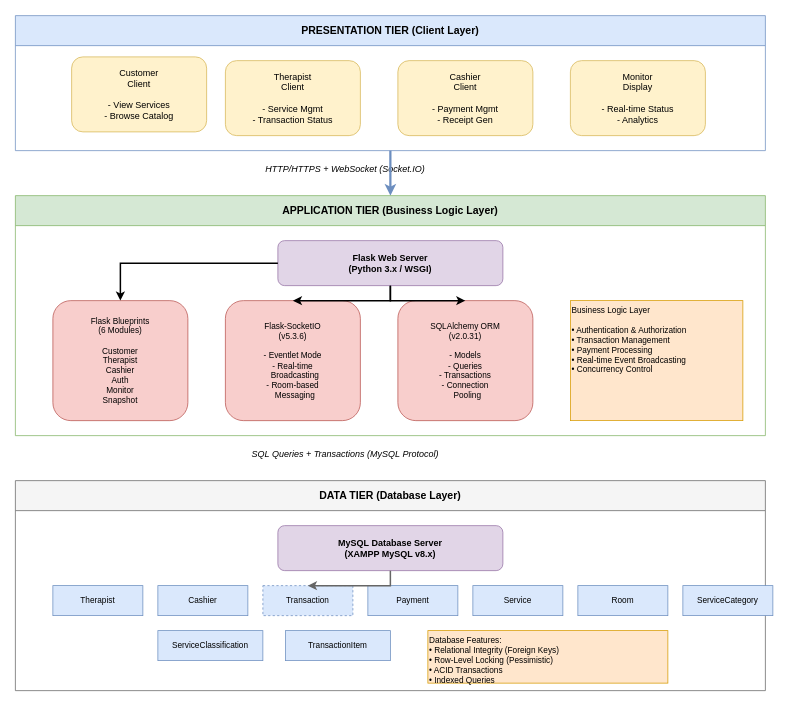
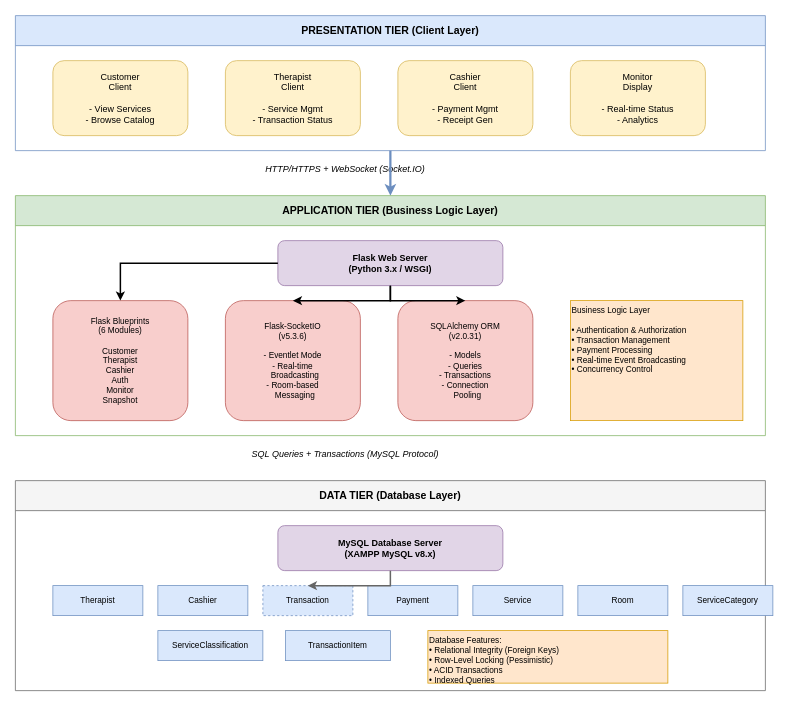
  <mxCell id="0" />
  <mxCell id="1" parent="0" />
  <mxCell id="2" value="PRESENTATION TIER (Client Layer)" style="swimlane;whiteSpace=wrap;html=1;fillColor=#dae8fc;strokeColor=#6c8ebf;fontSize=14;fontStyle=1;startSize=40;" vertex="1" parent="1"><mxGeometry x="20" y="20" width="1000" height="180" as="geometry" /></mxCell>
- <mxCell id="3" value="Customer&lt;br&gt;Client&lt;br&gt;&lt;br&gt;- View Services&lt;br&gt;- Browse Catalog" style="rounded=1;whiteSpace=wrap;html=1;fillColor=#fff2cc;strokeColor=#d6b656;fontSize=12;" vertex="1" parent="2"><mxGeometry x="75" y="55" width="180" height="100" as="geometry" /></mxCell>
+ <mxCell id="3" value="Customer&lt;br&gt;Client&lt;br&gt;&lt;br&gt;- View Services&lt;br&gt;- Browse Catalog" style="rounded=1;whiteSpace=wrap;html=1;fillColor=#fff2cc;strokeColor=#d6b656;fontSize=12;" vertex="1" parent="2"><mxGeometry x="50" y="60" width="180" height="100" as="geometry" /></mxCell>
  <mxCell id="4" value="Therapist&lt;br&gt;Client&lt;br&gt;&lt;br&gt;- Service Mgmt&lt;br&gt;- Transaction Status" style="rounded=1;whiteSpace=wrap;html=1;fillColor=#fff2cc;strokeColor=#d6b656;fontSize=12;" vertex="1" parent="2"><mxGeometry x="280" y="60" width="180" height="100" as="geometry" /></mxCell>
  <mxCell id="5" value="Cashier&lt;br&gt;Client&lt;br&gt;&lt;br&gt;- Payment Mgmt&lt;br&gt;- Receipt Gen" style="rounded=1;whiteSpace=wrap;html=1;fillColor=#fff2cc;strokeColor=#d6b656;fontSize=12;" vertex="1" parent="2"><mxGeometry x="510" y="60" width="180" height="100" as="geometry" /></mxCell>
  <mxCell id="6" value="Monitor&lt;br&gt;Display&lt;br&gt;&lt;br&gt;- Real-time Status&lt;br&gt;- Analytics" style="rounded=1;whiteSpace=wrap;html=1;fillColor=#fff2cc;strokeColor=#d6b656;fontSize=12;" vertex="1" parent="2"><mxGeometry x="740" y="60" width="180" height="100" as="geometry" /></mxCell>
  <mxCell id="7" value="HTTP/HTTPS + WebSocket (Socket.IO)" style="text;html=1;strokeColor=none;fillColor=none;align=center;verticalAlign=middle;whiteSpace=wrap;rounded=0;fontSize=12;fontStyle=2;" vertex="1" parent="1"><mxGeometry x="320" y="210" width="280" height="30" as="geometry" /></mxCell>
  <mxCell id="8" style="edgeStyle=orthogonalEdgeStyle;rounded=0;orthogonalLoop=1;jettySize=auto;html=1;strokeWidth=3;endArrow=classic;endFill=1;strokeColor=#6c8ebf;" edge="1" parent="1" source="2" target="9"><mxGeometry relative="1" as="geometry"><mxPoint x="520" y="200" as="sourcePoint" /><mxPoint x="520" y="260" as="targetPoint" /></mxGeometry></mxCell>
  <mxCell id="9" value="APPLICATION TIER (Business Logic Layer)" style="swimlane;whiteSpace=wrap;html=1;fillColor=#d5e8d4;strokeColor=#82b366;fontSize=14;fontStyle=1;startSize=40;" vertex="1" parent="1"><mxGeometry x="20" y="260" width="1000" height="320" as="geometry" /></mxCell>
  <mxCell id="10" value="Flask Web Server&lt;br&gt;(Python 3.x / WSGI)" style="rounded=1;whiteSpace=wrap;html=1;fillColor=#e1d5e7;strokeColor=#9673a6;fontSize=12;fontStyle=1;" vertex="1" parent="9"><mxGeometry x="350" y="60" width="300" height="60" as="geometry" /></mxCell>
  <mxCell id="11" value="Flask Blueprints&lt;br&gt;(6 Modules)&lt;br&gt;&lt;br&gt;Customer&lt;br&gt;Therapist&lt;br&gt;Cashier&lt;br&gt;Auth&lt;br&gt;Monitor&lt;br&gt;Snapshot" style="rounded=1;whiteSpace=wrap;html=1;fillColor=#f8cecc;strokeColor=#b85450;fontSize=11;" vertex="1" parent="9"><mxGeometry x="50" y="140" width="180" height="160" as="geometry" /></mxCell>
  <mxCell id="12" value="Flask-SocketIO&lt;br&gt;(v5.3.6)&lt;br&gt;&lt;br&gt;- Eventlet Mode&lt;br&gt;- Real-time&lt;br&gt;&amp;nbsp;&amp;nbsp;Broadcasting&lt;br&gt;- Room-based&lt;br&gt;&amp;nbsp;&amp;nbsp;Messaging" style="rounded=1;whiteSpace=wrap;html=1;fillColor=#f8cecc;strokeColor=#b85450;fontSize=11;" vertex="1" parent="9"><mxGeometry x="280" y="140" width="180" height="160" as="geometry" /></mxCell>
  <mxCell id="13" value="SQLAlchemy ORM&lt;br&gt;(v2.0.31)&lt;br&gt;&lt;br&gt;- Models&lt;br&gt;- Queries&lt;br&gt;- Transactions&lt;br&gt;- Connection&lt;br&gt;&amp;nbsp;&amp;nbsp;Pooling" style="rounded=1;whiteSpace=wrap;html=1;fillColor=#f8cecc;strokeColor=#b85450;fontSize=11;" vertex="1" parent="9"><mxGeometry x="510" y="140" width="180" height="160" as="geometry" /></mxCell>
  <mxCell id="14" value="Business Logic Layer&lt;br&gt;&lt;br&gt;• Authentication &amp;amp; Authorization&lt;br&gt;• Transaction Management&lt;br&gt;• Payment Processing&lt;br&gt;• Real-time Event Broadcasting&lt;br&gt;• Concurrency Control" style="rounded=0;whiteSpace=wrap;html=1;fillColor=#ffe6cc;strokeColor=#d79b00;fontSize=11;align=left;verticalAlign=top;" vertex="1" parent="9"><mxGeometry x="740" y="140" width="230" height="160" as="geometry" /></mxCell>
  <mxCell id="15" style="edgeStyle=orthogonalEdgeStyle;rounded=0;orthogonalLoop=1;jettySize=auto;html=1;strokeWidth=2;endArrow=classic;endFill=1;" edge="1" parent="9" source="10" target="11"><mxGeometry relative="1" as="geometry" /></mxCell>
  <mxCell id="16" style="edgeStyle=orthogonalEdgeStyle;rounded=0;orthogonalLoop=1;jettySize=auto;html=1;strokeWidth=2;endArrow=classic;endFill=1;" edge="1" parent="9" source="10" target="12"><mxGeometry relative="1" as="geometry" /></mxCell>
  <mxCell id="17" style="edgeStyle=orthogonalEdgeStyle;rounded=0;orthogonalLoop=1;jettySize=auto;html=1;strokeWidth=2;endArrow=classic;endFill=1;" edge="1" parent="9" source="10" target="13"><mxGeometry relative="1" as="geometry" /></mxCell>
  <mxCell id="18" value="SQL Queries + Transactions (MySQL Protocol)" style="text;html=1;strokeColor=none;fillColor=none;align=center;verticalAlign=middle;whiteSpace=wrap;rounded=0;fontSize=12;fontStyle=2;" vertex="1" parent="1"><mxGeometry x="320" y="590" width="280" height="30" as="geometry" /></mxCell>
  <mxCell id="19" value="DATA TIER (Database Layer)" style="swimlane;whiteSpace=wrap;html=1;fillColor=#f5f5f5;strokeColor=#666666;fontSize=14;fontStyle=1;startSize=40;" vertex="1" parent="1"><mxGeometry x="20" y="640" width="1000" height="280" as="geometry" /></mxCell>
  <mxCell id="20" value="MySQL Database Server&lt;br&gt;(XAMPP MySQL v8.x)" style="rounded=1;whiteSpace=wrap;html=1;fillColor=#e1d5e7;strokeColor=#9673a6;fontSize=12;fontStyle=1;" vertex="1" parent="19"><mxGeometry x="350" y="60" width="300" height="60" as="geometry" /></mxCell>
  <mxCell id="21" value="Therapist" style="rounded=0;whiteSpace=wrap;html=1;fillColor=#dae8fc;strokeColor=#6c8ebf;fontSize=11;" vertex="1" parent="19"><mxGeometry x="50" y="140" width="120" height="40" as="geometry" /></mxCell>
  <mxCell id="22" value="Cashier" style="rounded=0;whiteSpace=wrap;html=1;fillColor=#dae8fc;strokeColor=#6c8ebf;fontSize=11;" vertex="1" parent="19"><mxGeometry x="190" y="140" width="120" height="40" as="geometry" /></mxCell>
  <mxCell id="23" value="Transaction" style="rounded=0;whiteSpace=wrap;html=1;fillColor=#dae8fc;strokeColor=#6c8ebf;fontSize=11;dashed=1;" vertex="1" parent="19"><mxGeometry x="330" y="140" width="120" height="40" as="geometry" /></mxCell>
  <mxCell id="24" value="Payment" style="rounded=0;whiteSpace=wrap;html=1;fillColor=#dae8fc;strokeColor=#6c8ebf;fontSize=11;" vertex="1" parent="19"><mxGeometry x="470" y="140" width="120" height="40" as="geometry" /></mxCell>
  <mxCell id="25" value="Service" style="rounded=0;whiteSpace=wrap;html=1;fillColor=#dae8fc;strokeColor=#6c8ebf;fontSize=11;" vertex="1" parent="19"><mxGeometry x="610" y="140" width="120" height="40" as="geometry" /></mxCell>
  <mxCell id="26" value="Room" style="rounded=0;whiteSpace=wrap;html=1;fillColor=#dae8fc;strokeColor=#6c8ebf;fontSize=11;" vertex="1" parent="19"><mxGeometry x="750" y="140" width="120" height="40" as="geometry" /></mxCell>
  <mxCell id="27" value="ServiceCategory" style="rounded=0;whiteSpace=wrap;html=1;fillColor=#dae8fc;strokeColor=#6c8ebf;fontSize=11;" vertex="1" parent="19"><mxGeometry x="890" y="140" width="120" height="40" as="geometry" /></mxCell>
  <mxCell id="28" value="ServiceClassification" style="rounded=0;whiteSpace=wrap;html=1;fillColor=#dae8fc;strokeColor=#6c8ebf;fontSize=11;" vertex="1" parent="19"><mxGeometry x="190" y="200" width="140" height="40" as="geometry" /></mxCell>
  <mxCell id="29" value="TransactionItem" style="rounded=0;whiteSpace=wrap;html=1;fillColor=#dae8fc;strokeColor=#6c8ebf;fontSize=11;" vertex="1" parent="19"><mxGeometry x="360" y="200" width="140" height="40" as="geometry" /></mxCell>
  <mxCell id="30" value="Database Features:&lt;br&gt;• Relational Integrity (Foreign Keys)&lt;br&gt;• Row-Level Locking (Pessimistic)&lt;br&gt;• ACID Transactions&lt;br&gt;• Indexed Queries" style="rounded=0;whiteSpace=wrap;html=1;fillColor=#ffe6cc;strokeColor=#d79b00;fontSize=11;align=left;verticalAlign=top;" vertex="1" parent="19"><mxGeometry x="550" y="200" width="320" height="70" as="geometry" /></mxCell>
  <mxCell id="31" style="edgeStyle=orthogonalEdgeStyle;rounded=0;orthogonalLoop=1;jettySize=auto;html=1;strokeWidth=2;endArrow=classic;endFill=1;strokeColor=#666666;" edge="1" parent="19" source="20" target="23"><mxGeometry relative="1" as="geometry" /></mxCell>
